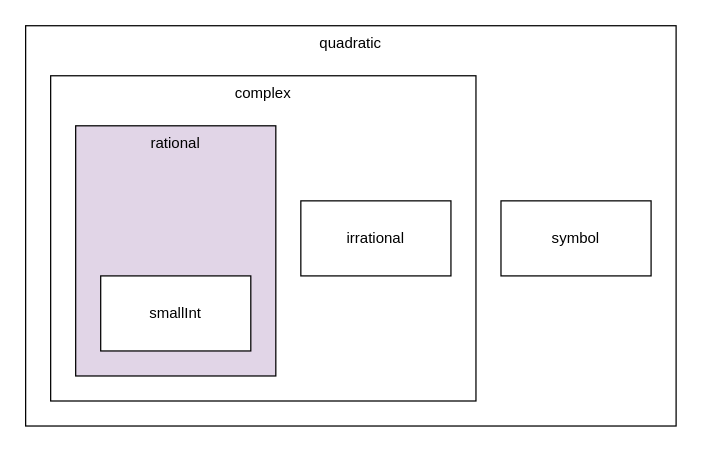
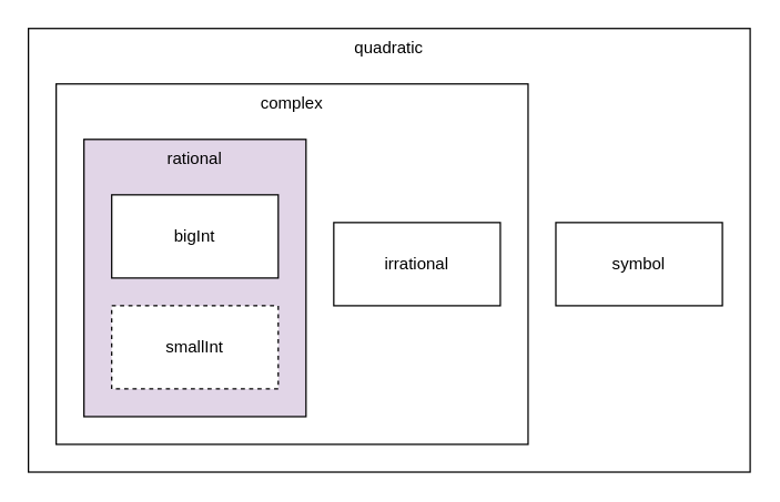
  <mxCell id="0" />
  <mxCell id="1" parent="0" />
  <mxCell id="2" value="quadratic" style="rounded=0;whiteSpace=wrap;html=1;verticalAlign=top;" vertex="1" parent="1"><mxGeometry x="20" width="520" height="320" as="geometry" y="20" /></mxCell>
  <mxCell id="3" value="complex" style="rounded=0;whiteSpace=wrap;html=1;verticalAlign=top;" vertex="1" parent="1"><mxGeometry x="40" y="60" width="340" height="260" as="geometry" /></mxCell>
  <mxCell id="4" value="rational" style="rounded=0;whiteSpace=wrap;html=1;verticalAlign=top;fillColor=#e1d5e7;" vertex="1" parent="1"><mxGeometry x="60" y="100" width="160" height="200" as="geometry" /></mxCell>
  <mxCell id="5" value="irrational" style="rounded=0;whiteSpace=wrap;html=1;" vertex="1" parent="1"><mxGeometry x="240" y="160" width="120" height="60" as="geometry" /></mxCell>
- <mxCell id="7" value="smallInt" style="rounded=0;whiteSpace=wrap;html=1;" vertex="1" parent="1"><mxGeometry x="80" y="220" width="120" height="60" as="geometry" /></mxCell>
+ <mxCell id="6" value="bigInt" style="rounded=0;whiteSpace=wrap;html=1;" vertex="1" parent="1"><mxGeometry x="80" y="140" width="120" height="60" as="geometry" /></mxCell>
+ <mxCell id="7" value="smallInt" style="rounded=0;whiteSpace=wrap;html=1;dashed=1;" vertex="1" parent="1"><mxGeometry x="80" y="220" width="120" height="60" as="geometry" /></mxCell>
  <mxCell id="8" value="symbol" style="rounded=0;whiteSpace=wrap;html=1;" vertex="1" parent="1"><mxGeometry x="400" y="160" width="120" height="60" as="geometry" /></mxCell>
